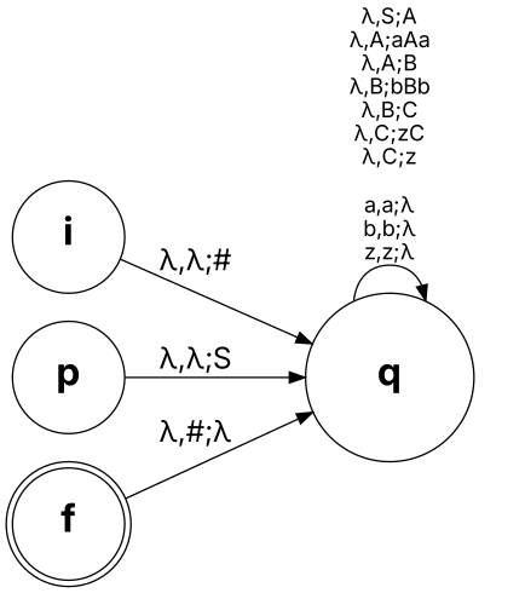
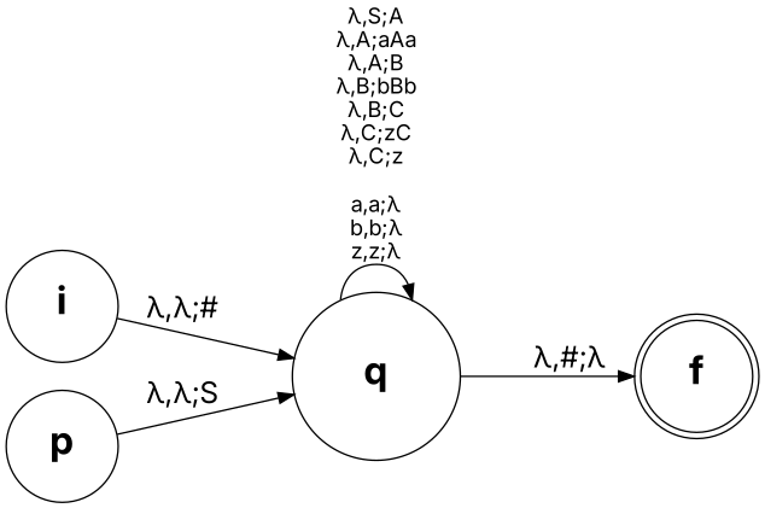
  digraph {
    fontname=Inter
    rankdir=LR
    node [fontname=Inter fontsize=25 shape=circle]
    edge [fontname=Inter fontsize=19]
    n1 [height=1 label=<<B>i</B>> width=1]
    n2 [height=1.5 label=<<B>q</B>> width=1.5]
    n3 [height=1 label=<<B>p</B>> width=1]
    n4 [height=1 label=<<B>f</B>> shape=doublecircle width=1]
    n1 -> n2 [label="λ,λ;#"]
    n2 -> n2 [label="λ,S;A\nλ,A;aAa\nλ,A;B\nλ,B;bBb\nλ,B;C\nλ,C;zC\nλ,C;z\n\na,a;λ\nb,b;λ\nz,z;λ" fontsize=""]
-   n4 -> n2 [label="λ,#;λ"]
+   n2 -> n4 [label="λ,#;λ"]
    n3 -> n2 [label="λ,λ;S"]
  }
